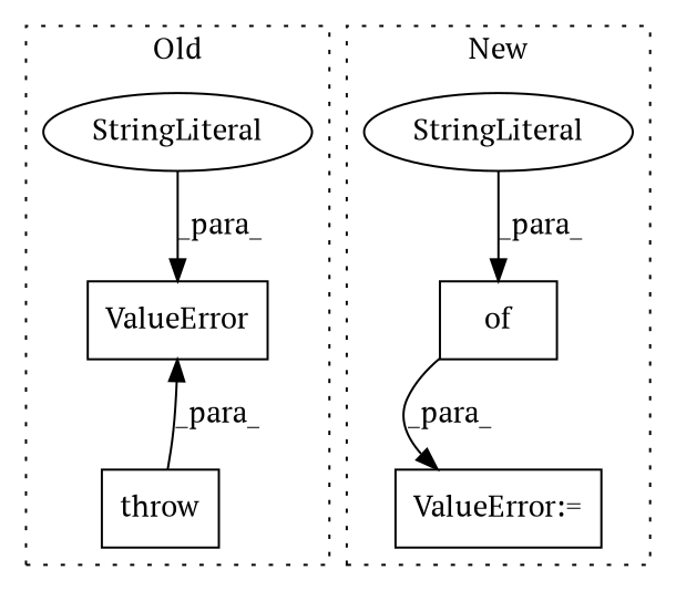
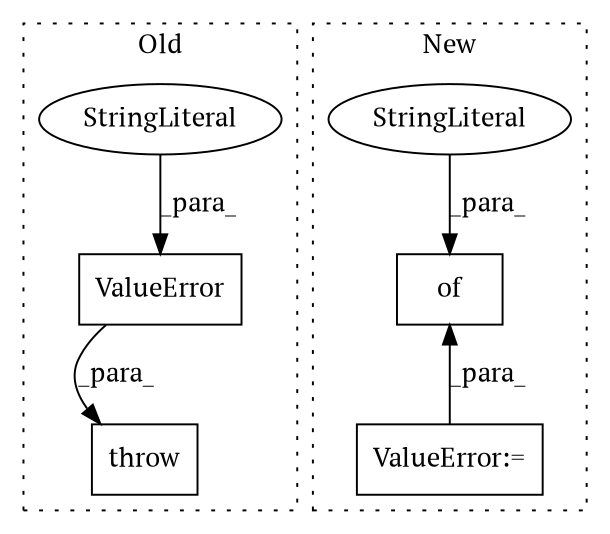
  digraph {
    fontname="PT Serif"
    node [a=32 fontname="PT Serif" shape=box]
    edge [fontname="PT Serif"]
    n1 [l="11,1" label=ValueError s="1758,1796"]
    n2 [a=45 l=27 label=StringLiteral s=1769 shape=ellipse]
    n3 [a=53 l=6 label=throw s=1752]
    n4 [l="3,1" label=of s="1016,1047"]
    n5 [a=45 l=17 label=StringLiteral s=1030 shape=ellipse]
    n6 [a=7 l=1 label="ValueError:=" s=979]
    subgraph cluster_1 {
      label=Old
      style=dotted
      n1
      n2
      n3
    }
    subgraph cluster_2 {
      label=New
      style=dotted
      n4
      n5
      n6
    }
-   n3 -> n1 [label=_para_]
+   n1 -> n3 [label=_para_]
    n2 -> n1 [label=_para_]
-   n4 -> n6 [label=_para_]
+   n6 -> n4 [label=_para_]
    n5 -> n4 [label=_para_]
  }
